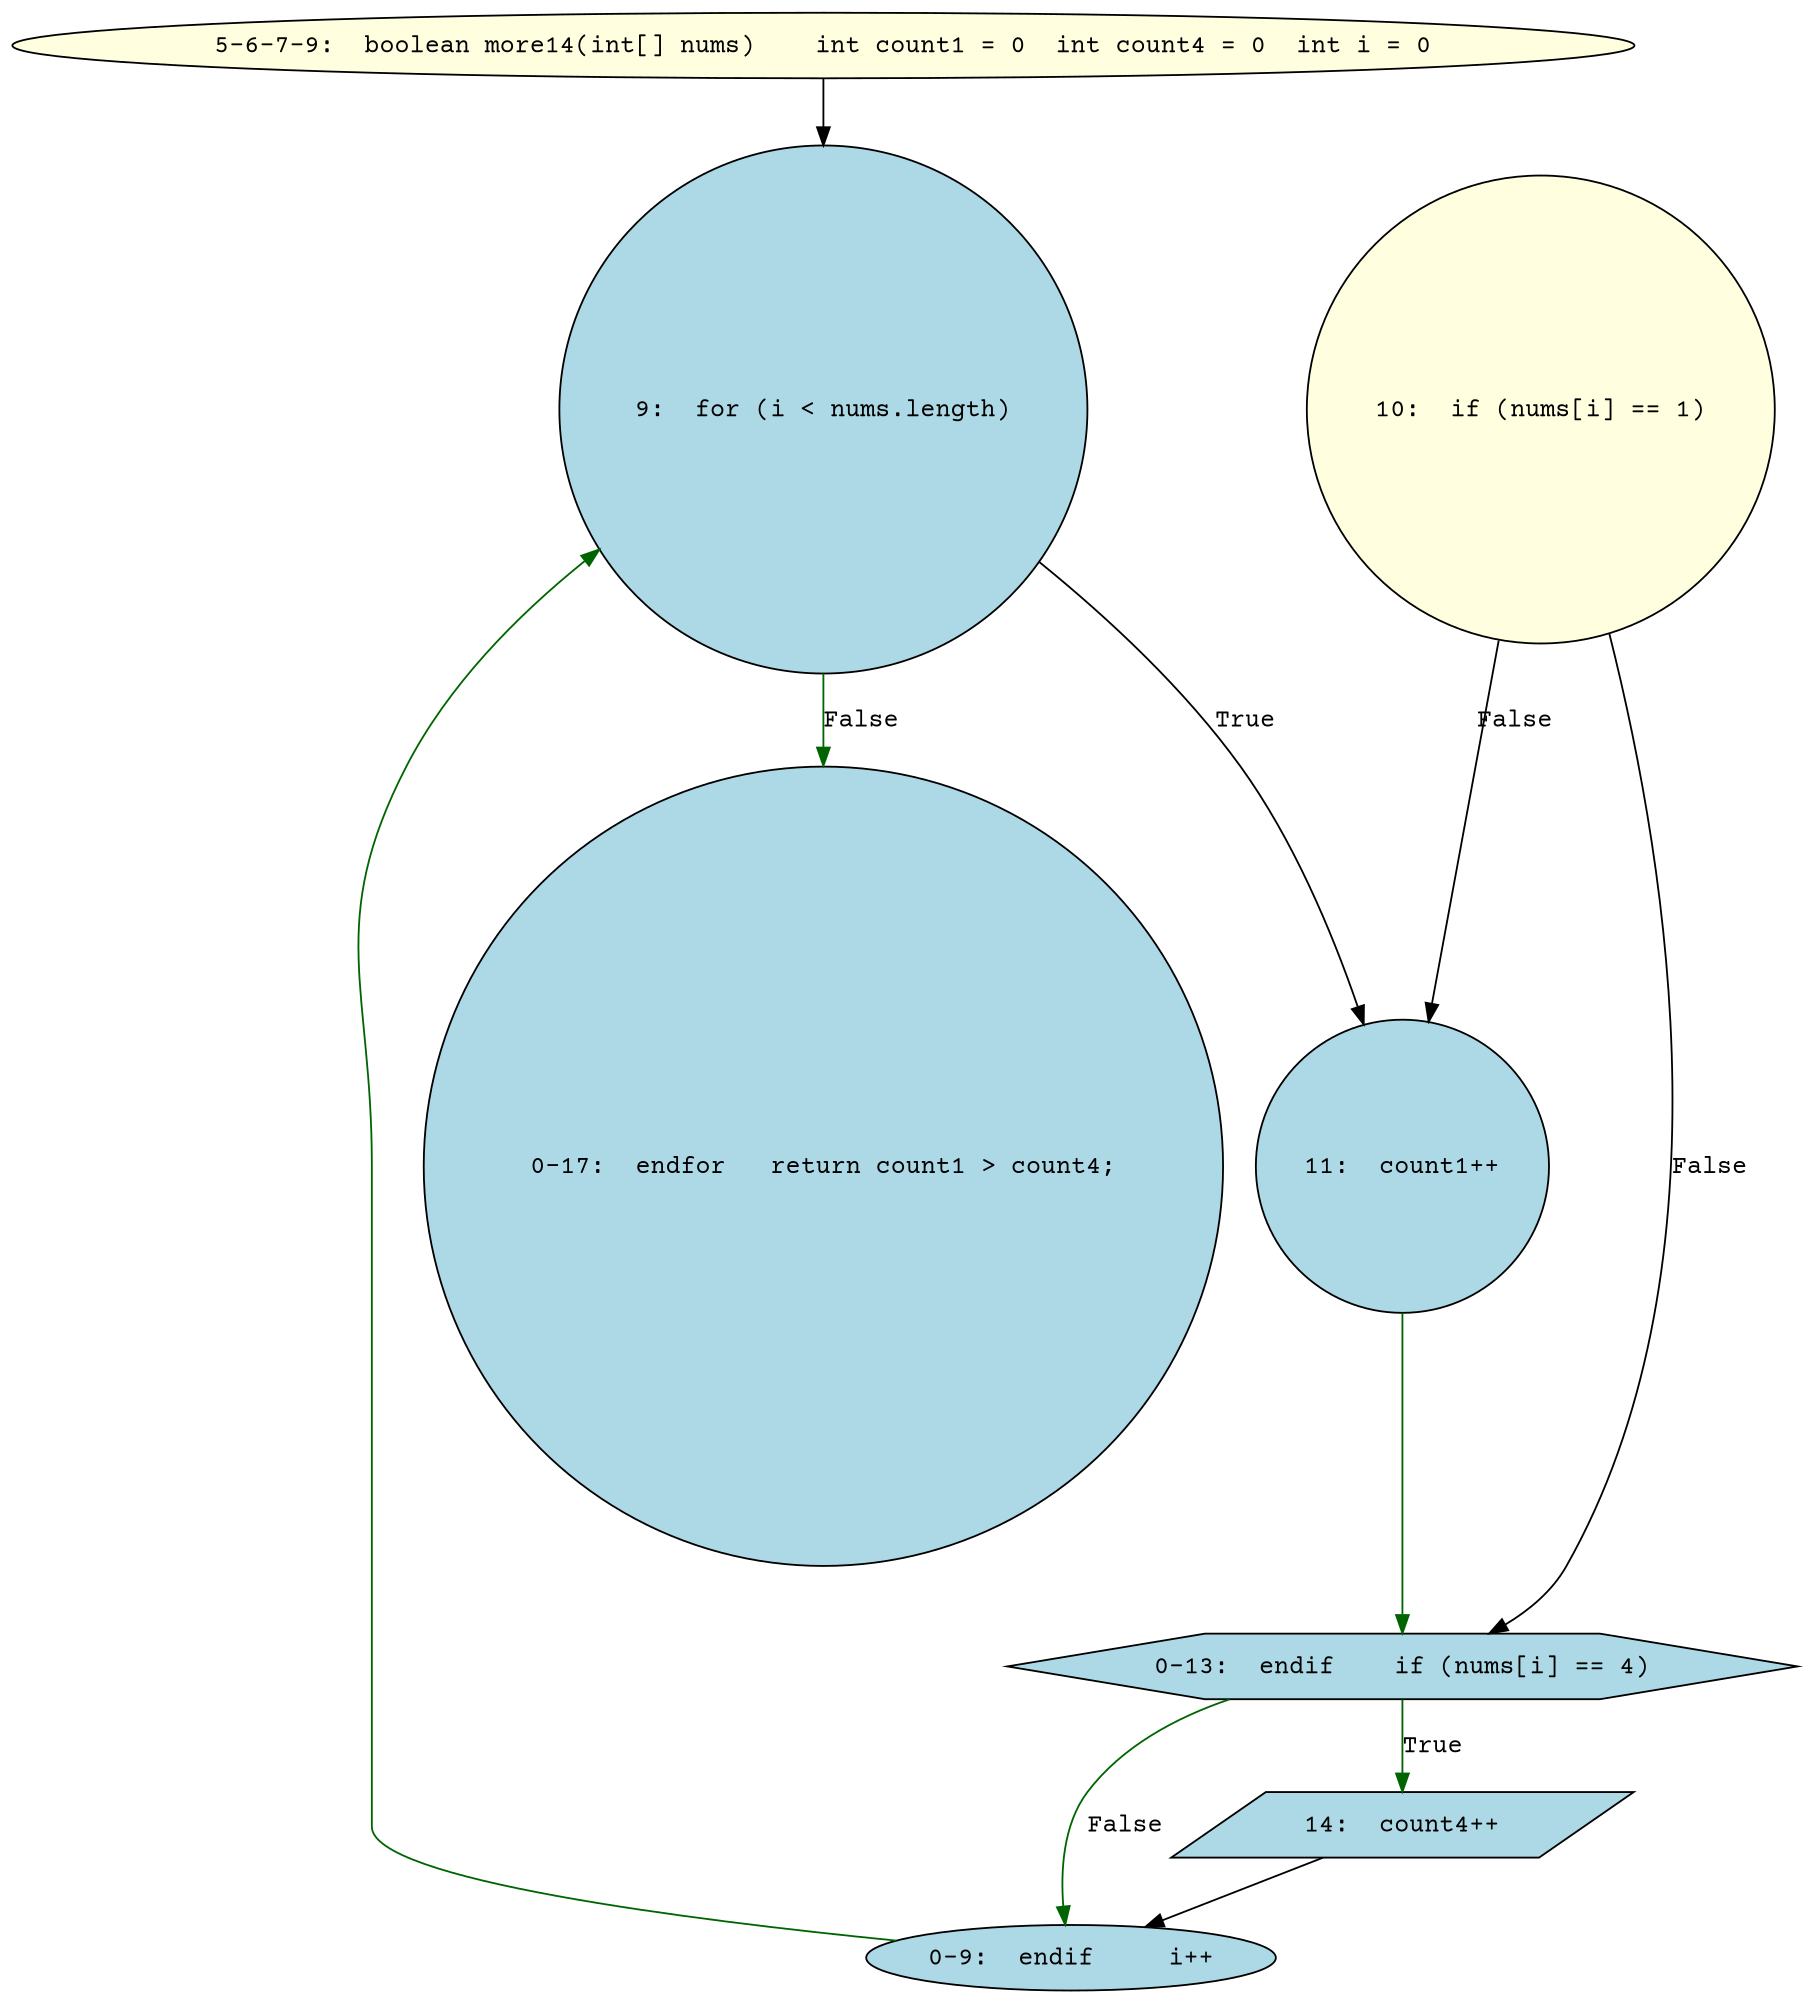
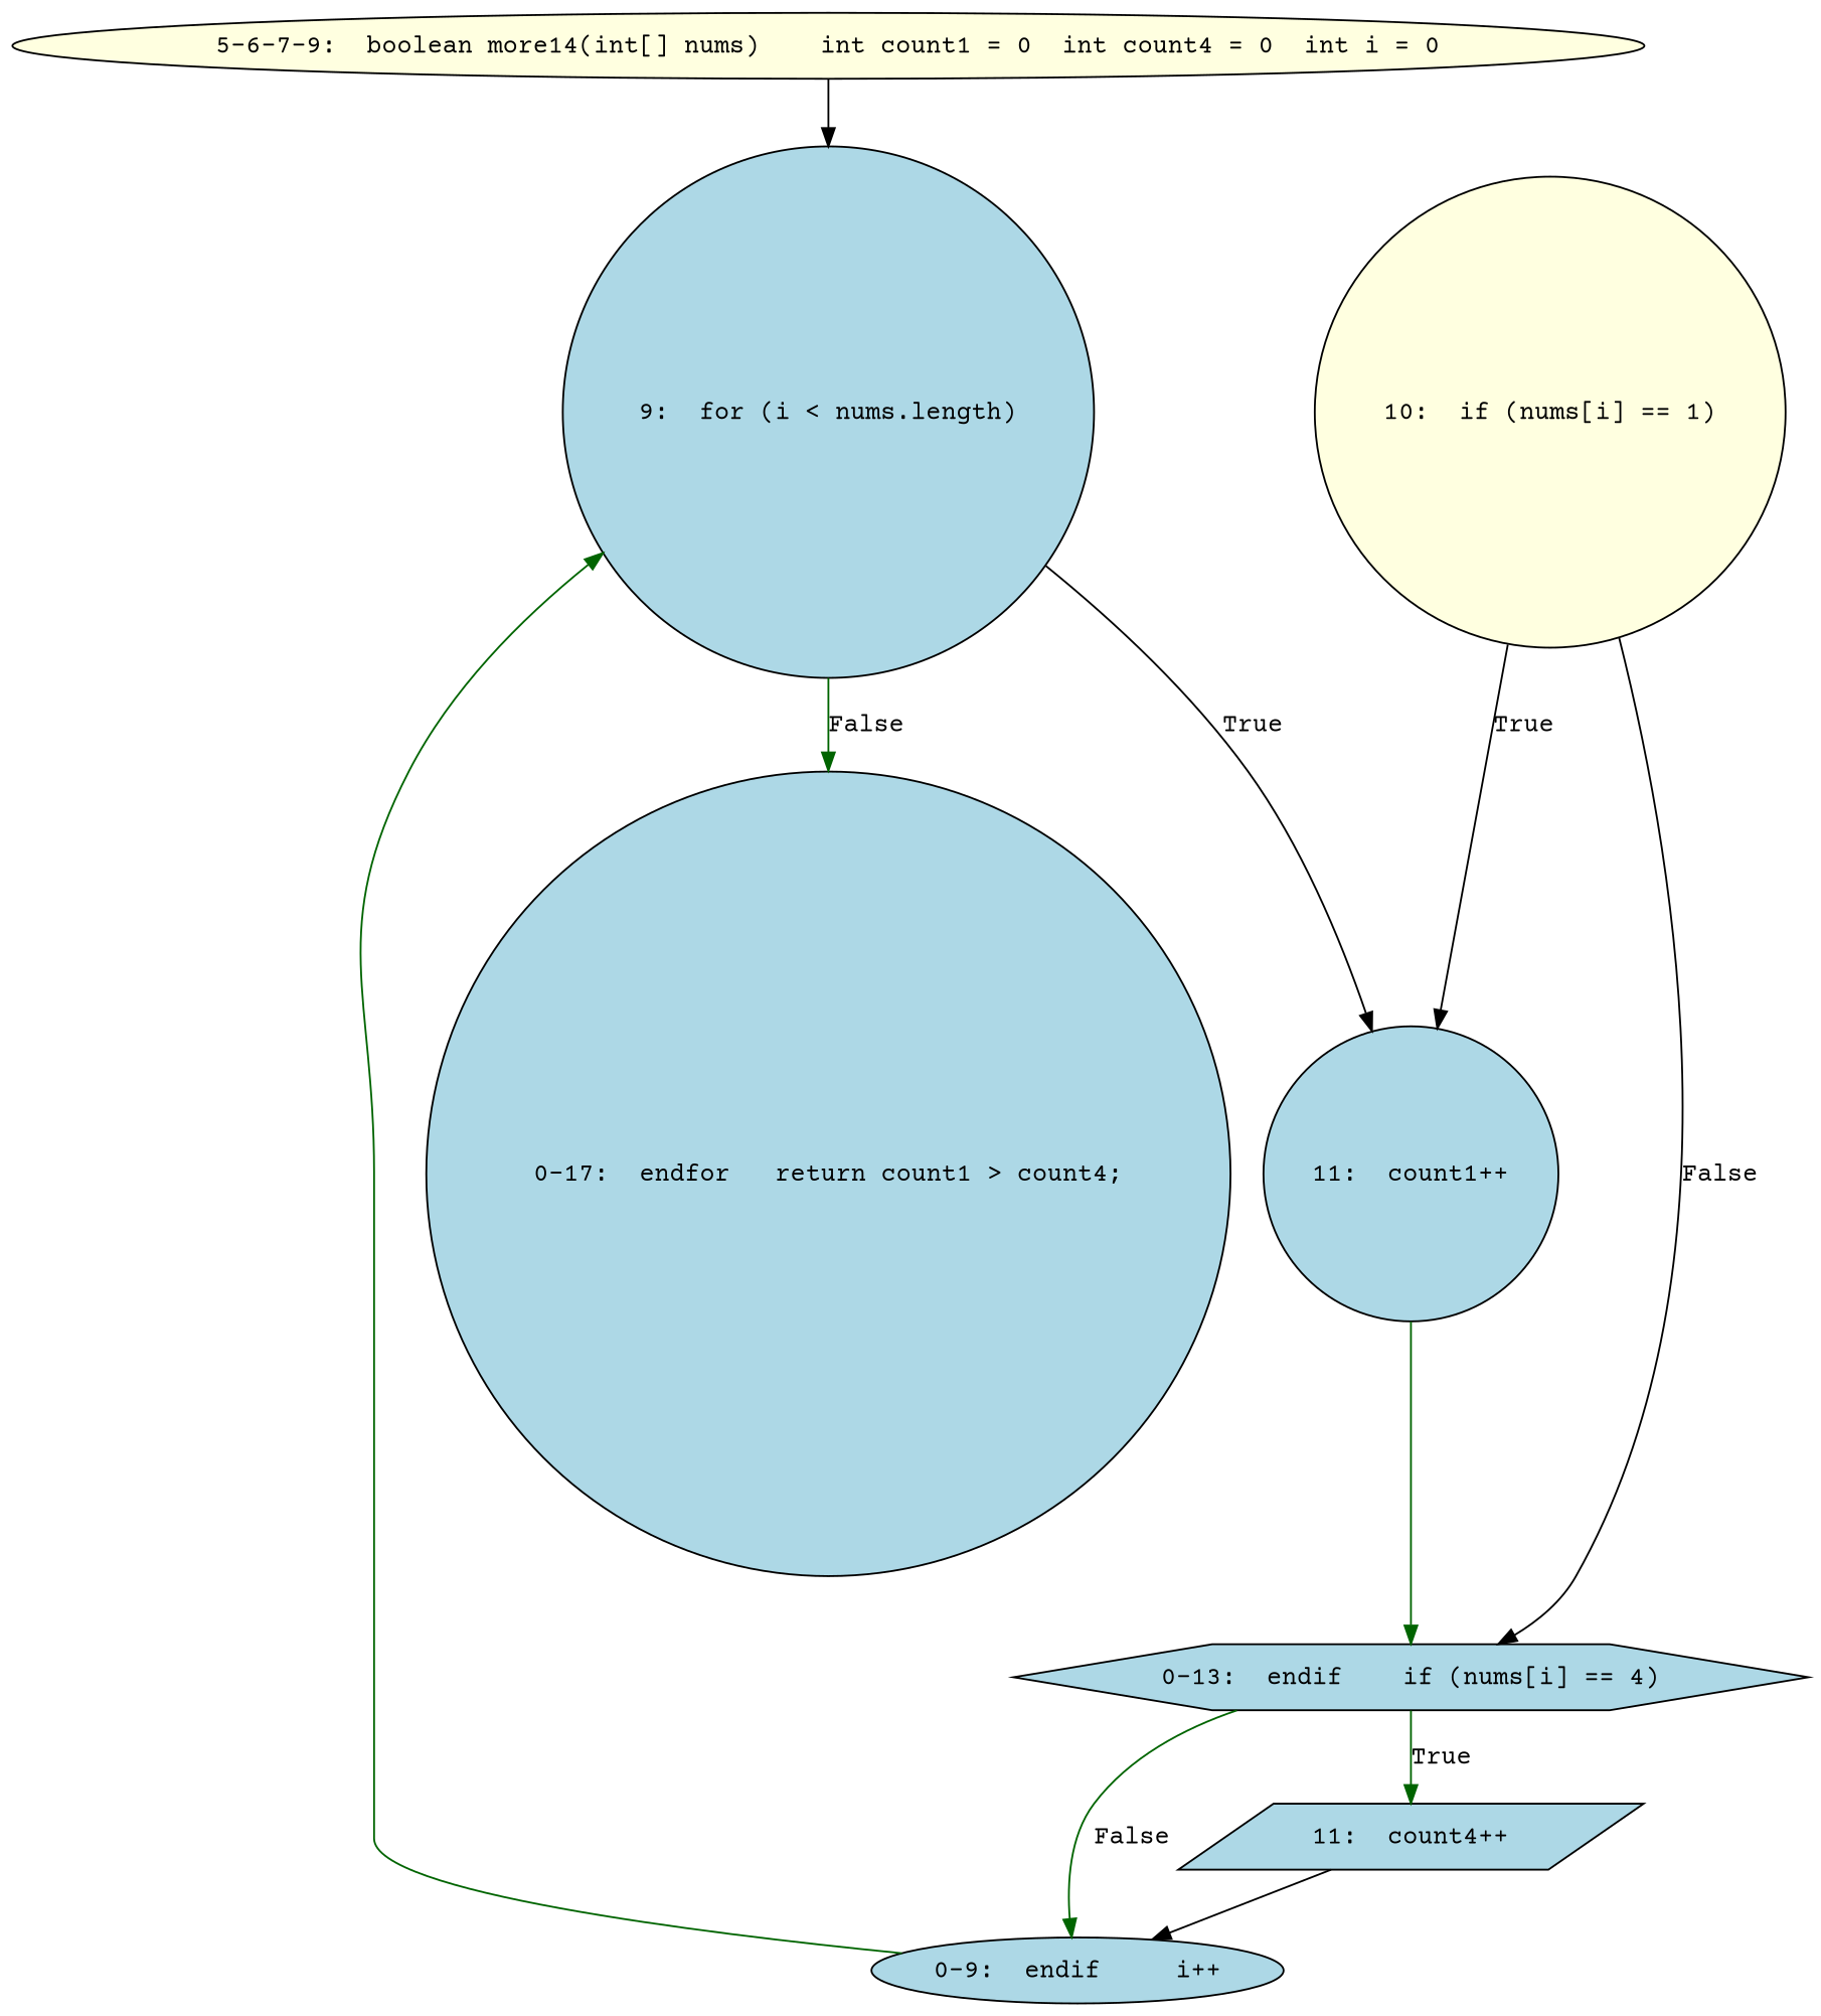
  digraph {
    fontname="Courier Prime"
    node [fillcolor=lightblue fontname="Courier Prime" shape=circle style=filled]
    edge [color=black fontname="Courier Prime"]
    n1 [fillcolor=lightyellow label="5-6-7-9:  boolean more14(int[] nums)	int count1 = 0	int count4 = 0	int i = 0" shape=ellipse]
    n2 [label="9:  for (i < nums.length)"]
    n3 [label="0-17:  endfor	return count1 > count4;"]
    n4 [label="11:  count1++"]
    n5 [fillcolor=lightyellow label="10:  if (nums[i] == 1)"]
    n6 [label="0-13:  endif	if (nums[i] == 4)" shape=hexagon]
-   n7 [label="14:  count4++" shape=parallelogram]
+   n7 [label="11:  count4++" shape=parallelogram]
    n8 [label="0-9:  endif	i++" shape=ellipse]
    n1 -> n2
    n2 -> n3 [color=darkgreen label=False]
    n2 -> n4 [label=True]
    n4 -> n6 [color=darkgreen]
-   n5 -> n4 [label=False]
+   n5 -> n4 [label=True]
    n5 -> n6 [label=False]
    n6 -> n7 [color=darkgreen label=True]
    n6 -> n8 [color=darkgreen label=False]
    n7 -> n8
    n8 -> n2 [color=darkgreen]
  }
